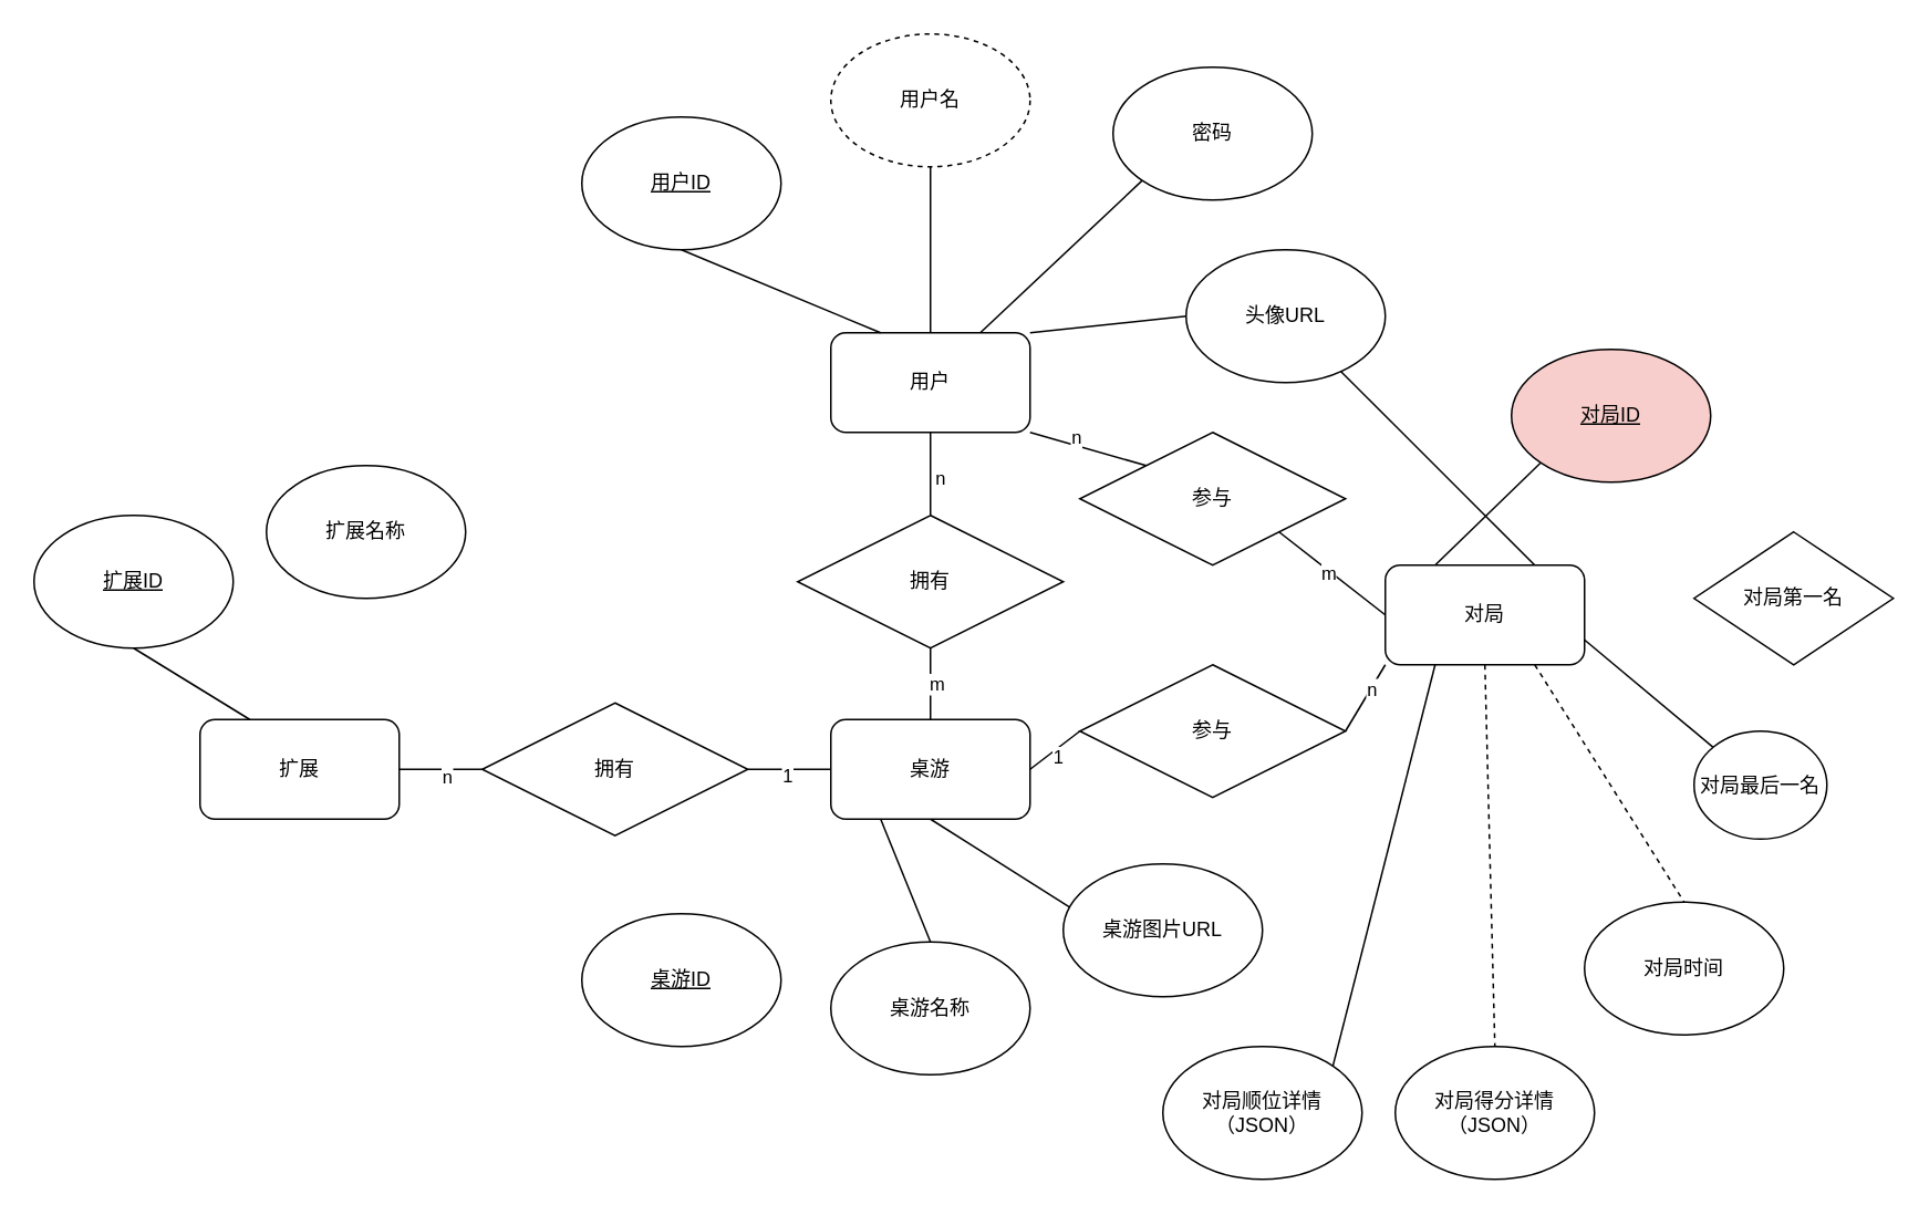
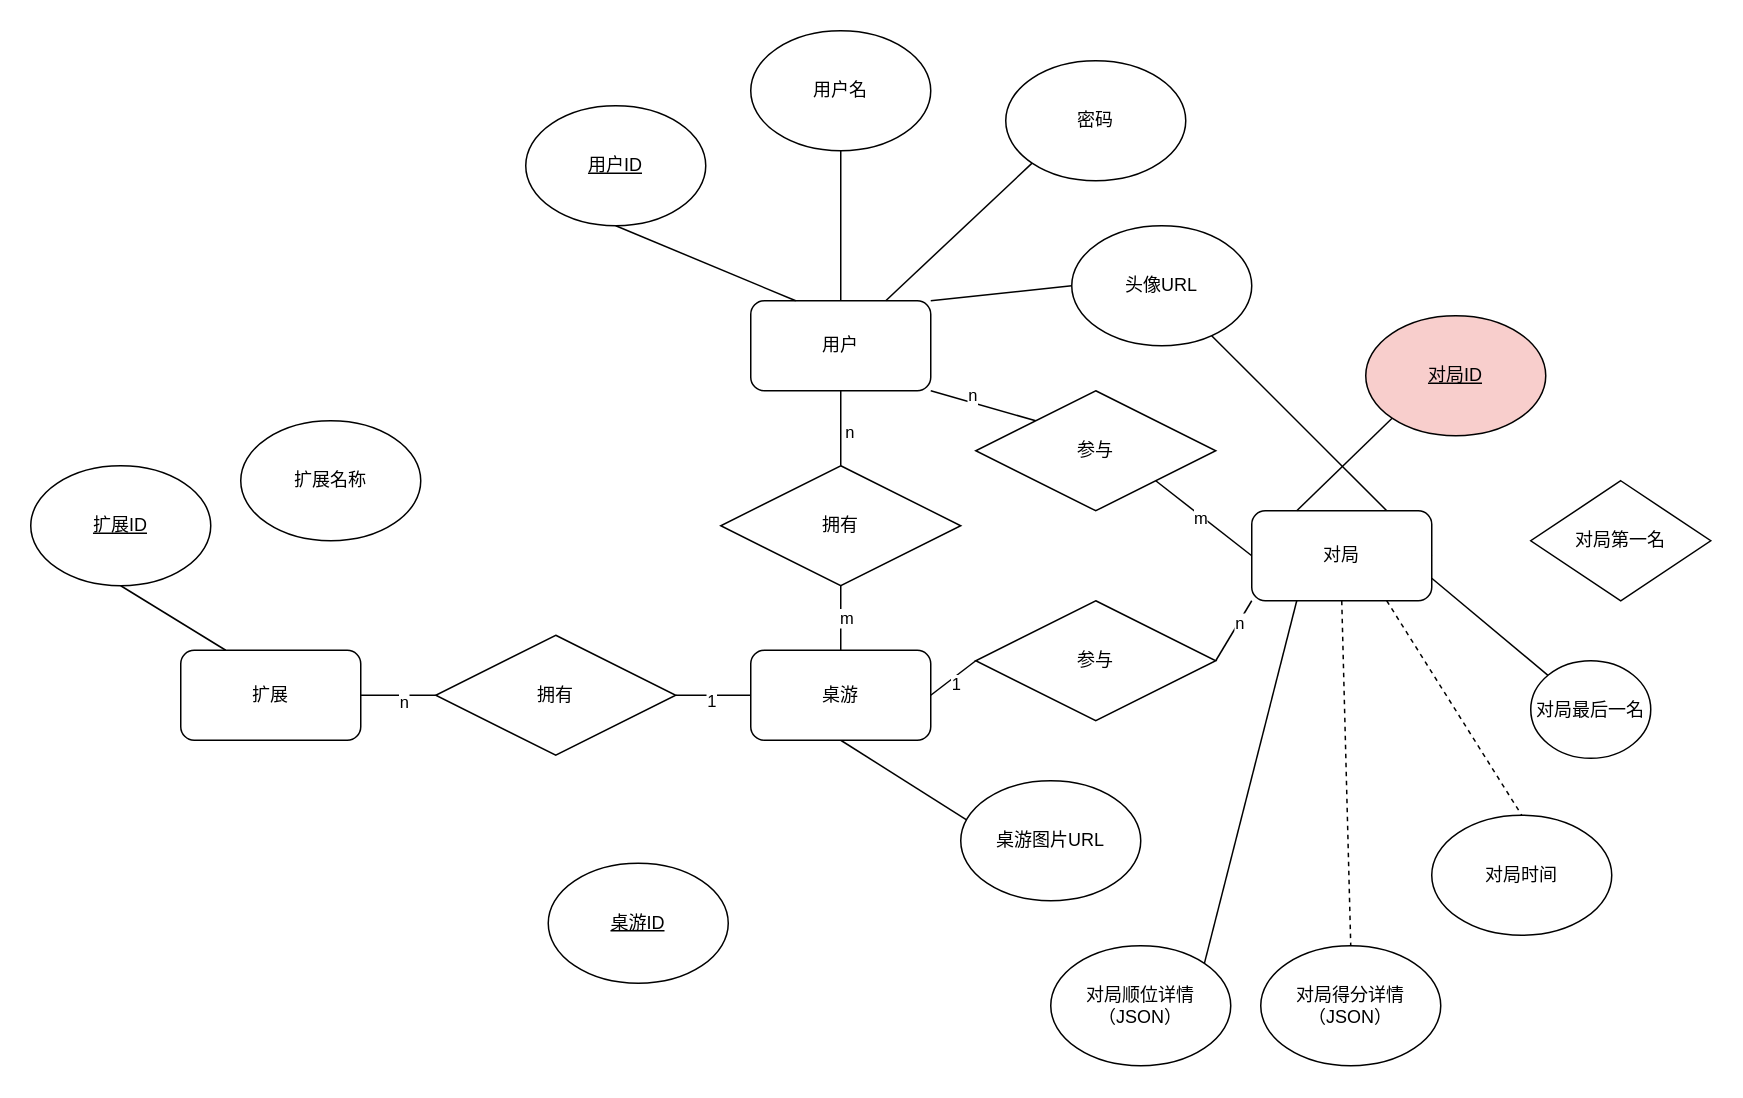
  <mxCell id="0" />
  <mxCell id="1" parent="0" />
  <mxCell id="2" style="edgeStyle=none;html=1;exitX=0.5;exitY=1;exitDx=0;exitDy=0;entryX=0.5;entryY=0;entryDx=0;entryDy=0;endArrow=none;endFill=0;" parent="1" source="6" target="25" edge="1"><mxGeometry relative="1" as="geometry" /></mxCell>
  <mxCell id="3" value="n" style="edgeLabel;html=1;align=center;verticalAlign=middle;resizable=0;points=[];" parent="2" vertex="1" connectable="0"><mxGeometry x="0.067" y="5" relative="1" as="geometry"><mxPoint as="offset" /></mxGeometry></mxCell>
  <mxCell id="4" style="edgeStyle=none;html=1;exitX=1;exitY=1;exitDx=0;exitDy=0;entryX=0;entryY=0;entryDx=0;entryDy=0;endArrow=none;endFill=0;" parent="1" source="6" target="33" edge="1"><mxGeometry relative="1" as="geometry" /></mxCell>
  <mxCell id="5" value="n" style="edgeLabel;html=1;align=center;verticalAlign=middle;resizable=0;points=[];" parent="4" vertex="1" connectable="0"><mxGeometry x="-0.245" y="5" relative="1" as="geometry"><mxPoint as="offset" /></mxGeometry></mxCell>
  <mxCell id="6" value="用户" style="rounded=1;whiteSpace=wrap;html=1;" parent="1" vertex="1"><mxGeometry x="500" y="200" width="120" height="60" as="geometry" /></mxCell>
  <mxCell id="7" style="edgeStyle=none;html=1;exitX=0.5;exitY=1;exitDx=0;exitDy=0;entryX=0.25;entryY=0;entryDx=0;entryDy=0;endArrow=none;endFill=0;" parent="1" source="8" target="6" edge="1"><mxGeometry relative="1" as="geometry" /></mxCell>
  <mxCell id="8" value="&lt;u&gt;用户ID&lt;/u&gt;" style="ellipse;whiteSpace=wrap;html=1;" parent="1" vertex="1"><mxGeometry x="350" y="70" width="120" height="80" as="geometry" /></mxCell>
  <mxCell id="9" style="edgeStyle=none;html=1;exitX=0.5;exitY=1;exitDx=0;exitDy=0;entryX=0.5;entryY=0;entryDx=0;entryDy=0;endArrow=none;endFill=0;" parent="1" source="10" target="6" edge="1"><mxGeometry relative="1" as="geometry" /></mxCell>
- <mxCell id="10" value="用户名" style="ellipse;whiteSpace=wrap;html=1;dashed=1;" parent="1" vertex="1"><mxGeometry x="500" y="20" width="120" height="80" as="geometry" /></mxCell>
+ <mxCell id="10" value="用户名" style="ellipse;whiteSpace=wrap;html=1;" parent="1" vertex="1"><mxGeometry x="500" y="20" width="120" height="80" as="geometry" /></mxCell>
  <mxCell id="11" style="edgeStyle=none;html=1;exitX=0;exitY=1;exitDx=0;exitDy=0;entryX=0.75;entryY=0;entryDx=0;entryDy=0;endArrow=none;endFill=0;" parent="1" source="12" target="6" edge="1"><mxGeometry relative="1" as="geometry" /></mxCell>
  <mxCell id="12" value="密码" style="ellipse;whiteSpace=wrap;html=1;" parent="1" vertex="1"><mxGeometry x="670" y="40" width="120" height="80" as="geometry" /></mxCell>
  <mxCell id="13" style="edgeStyle=none;html=1;exitX=0;exitY=0.5;exitDx=0;exitDy=0;entryX=1;entryY=0;entryDx=0;entryDy=0;endArrow=none;endFill=0;" parent="1" source="14" target="6" edge="1"><mxGeometry relative="1" as="geometry" /></mxCell>
  <mxCell id="14" value="头像URL" style="ellipse;whiteSpace=wrap;html=1;" parent="1" vertex="1"><mxGeometry x="714" y="150" width="120" height="80" as="geometry" /></mxCell>
- <mxCell id="15" style="edgeStyle=none;html=1;exitX=0.25;exitY=1;exitDx=0;exitDy=0;entryX=0.5;entryY=0;entryDx=0;entryDy=0;endArrow=none;endFill=0;" parent="1" source="19" target="21" edge="1"><mxGeometry relative="1" as="geometry" /></mxCell>
  <mxCell id="16" style="edgeStyle=none;html=1;exitX=0.5;exitY=1;exitDx=0;exitDy=0;entryX=0;entryY=0;entryDx=0;entryDy=0;endArrow=none;endFill=0;" parent="1" source="19" edge="1"><mxGeometry relative="1" as="geometry"><mxPoint x="657.574" y="554.716" as="targetPoint" /></mxGeometry></mxCell>
  <mxCell id="17" style="edgeStyle=none;html=1;exitX=0;exitY=0.5;exitDx=0;exitDy=0;entryX=1;entryY=0.5;entryDx=0;entryDy=0;endArrow=none;endFill=0;" edge="1" parent="1" source="19" target="48"><mxGeometry relative="1" as="geometry" /></mxCell>
  <mxCell id="18" value="1" style="edgeLabel;html=1;align=center;verticalAlign=middle;resizable=0;points=[];" vertex="1" connectable="0" parent="17"><mxGeometry x="0.076" y="3" relative="1" as="geometry"><mxPoint as="offset" /></mxGeometry></mxCell>
  <mxCell id="19" value="桌游" style="rounded=1;whiteSpace=wrap;html=1;" parent="1" vertex="1"><mxGeometry x="500" y="433" width="120" height="60" as="geometry" /></mxCell>
- <mxCell id="20" value="&lt;u&gt;桌游ID&lt;/u&gt;" style="ellipse;whiteSpace=wrap;html=1;" parent="1" vertex="1"><mxGeometry x="350" y="550" width="120" height="80" as="geometry" /></mxCell>
- <mxCell id="21" value="桌游名称" style="ellipse;whiteSpace=wrap;html=1;" parent="1" vertex="1"><mxGeometry x="500" y="567" width="120" height="80" as="geometry" /></mxCell>
+ <mxCell id="20" value="&lt;u&gt;桌游ID&lt;/u&gt;" style="ellipse;whiteSpace=wrap;html=1;" parent="1" vertex="1"><mxGeometry x="365" y="575" width="120" height="80" as="geometry" /></mxCell>
  <mxCell id="22" value="桌游图片URL" style="ellipse;whiteSpace=wrap;html=1;" parent="1" vertex="1"><mxGeometry x="640" y="520" width="120" height="80" as="geometry" /></mxCell>
  <mxCell id="23" style="edgeStyle=none;html=1;exitX=0.5;exitY=1;exitDx=0;exitDy=0;entryX=0.5;entryY=0;entryDx=0;entryDy=0;endArrow=none;endFill=0;" parent="1" source="25" target="19" edge="1"><mxGeometry relative="1" as="geometry" /></mxCell>
  <mxCell id="24" value="m" style="edgeLabel;html=1;align=center;verticalAlign=middle;resizable=0;points=[];" parent="23" vertex="1" connectable="0"><mxGeometry x="-0.025" y="3" relative="1" as="geometry"><mxPoint as="offset" /></mxGeometry></mxCell>
  <mxCell id="25" value="拥有" style="rhombus;whiteSpace=wrap;html=1;" parent="1" vertex="1"><mxGeometry x="480" y="310" width="160" height="80" as="geometry" /></mxCell>
  <mxCell id="26" style="edgeStyle=none;html=1;exitX=1;exitY=0.5;exitDx=0;exitDy=0;endArrow=none;endFill=0;" parent="1" source="30" target="14" edge="1"><mxGeometry relative="1" as="geometry" /></mxCell>
  <mxCell id="27" style="edgeStyle=none;html=1;exitX=1;exitY=0.75;exitDx=0;exitDy=0;entryX=0;entryY=0;entryDx=0;entryDy=0;endArrow=none;endFill=0;" parent="1" source="30" target="37" edge="1"><mxGeometry relative="1" as="geometry" /></mxCell>
  <mxCell id="28" style="edgeStyle=none;html=1;exitX=0.75;exitY=1;exitDx=0;exitDy=0;entryX=0.5;entryY=0;entryDx=0;entryDy=0;endArrow=none;endFill=0;dashed=1;" parent="1" source="30" target="38" edge="1"><mxGeometry relative="1" as="geometry" /></mxCell>
  <mxCell id="29" style="edgeStyle=none;html=1;exitX=0.5;exitY=1;exitDx=0;exitDy=0;entryX=0.5;entryY=0;entryDx=0;entryDy=0;endArrow=none;endFill=0;dashed=1;" parent="1" source="30" target="39" edge="1"><mxGeometry relative="1" as="geometry" /></mxCell>
  <mxCell id="30" value="对局" style="rounded=1;whiteSpace=wrap;html=1;" parent="1" vertex="1"><mxGeometry x="834" y="340" width="120" height="60" as="geometry" /></mxCell>
  <mxCell id="31" style="edgeStyle=none;html=1;exitX=1;exitY=1;exitDx=0;exitDy=0;entryX=0;entryY=0.5;entryDx=0;entryDy=0;endArrow=none;endFill=0;" parent="1" source="33" target="30" edge="1"><mxGeometry relative="1" as="geometry" /></mxCell>
  <mxCell id="32" value="m" style="edgeLabel;html=1;align=center;verticalAlign=middle;resizable=0;points=[];" parent="31" vertex="1" connectable="0"><mxGeometry x="-0.066" y="-1" relative="1" as="geometry"><mxPoint as="offset" /></mxGeometry></mxCell>
  <mxCell id="33" value="参与" style="rhombus;whiteSpace=wrap;html=1;" parent="1" vertex="1"><mxGeometry x="650" y="260" width="160" height="80" as="geometry" /></mxCell>
  <mxCell id="34" style="edgeStyle=none;html=1;exitX=0;exitY=1;exitDx=0;exitDy=0;entryX=0.25;entryY=0;entryDx=0;entryDy=0;endArrow=none;endFill=0;" parent="1" source="35" target="30" edge="1"><mxGeometry relative="1" as="geometry" /></mxCell>
  <mxCell id="35" value="&lt;u&gt;对局ID&lt;/u&gt;" style="ellipse;whiteSpace=wrap;html=1;fillColor=#f8cecc;" parent="1" vertex="1"><mxGeometry x="910" y="210" width="120" height="80" as="geometry" /></mxCell>
  <mxCell id="36" value="对局第一名" style="rhombus;whiteSpace=wrap;html=1;" parent="1" vertex="1"><mxGeometry x="1020" y="320" width="120" height="80" as="geometry" /></mxCell>
  <mxCell id="37" value="对局最后一名" style="ellipse;whiteSpace=wrap;html=1;" parent="1" vertex="1"><mxGeometry x="1020" y="440" width="80" height="65" as="geometry" /></mxCell>
  <mxCell id="38" value="对局时间" style="ellipse;whiteSpace=wrap;html=1;" parent="1" vertex="1"><mxGeometry x="954" y="543" width="120" height="80" as="geometry" /></mxCell>
  <mxCell id="39" value="对局得分详情&lt;br&gt;（JSON）" style="ellipse;whiteSpace=wrap;html=1;" parent="1" vertex="1"><mxGeometry x="840" y="630" width="120" height="80" as="geometry" /></mxCell>
  <mxCell id="40" style="edgeStyle=none;html=1;exitX=0;exitY=0.5;exitDx=0;exitDy=0;entryX=1;entryY=0.5;entryDx=0;entryDy=0;endArrow=none;endFill=0;" parent="1" source="44" target="19" edge="1"><mxGeometry relative="1" as="geometry" /></mxCell>
  <mxCell id="41" value="1" style="edgeLabel;html=1;align=center;verticalAlign=middle;resizable=0;points=[];" parent="40" vertex="1" connectable="0"><mxGeometry x="0.04" y="4" relative="1" as="geometry"><mxPoint as="offset" /></mxGeometry></mxCell>
  <mxCell id="42" style="edgeStyle=none;html=1;exitX=1;exitY=0.5;exitDx=0;exitDy=0;entryX=0;entryY=1;entryDx=0;entryDy=0;endArrow=none;endFill=0;" parent="1" source="44" target="30" edge="1"><mxGeometry relative="1" as="geometry" /></mxCell>
  <mxCell id="43" value="n" style="edgeLabel;html=1;align=center;verticalAlign=middle;resizable=0;points=[];" parent="42" vertex="1" connectable="0"><mxGeometry x="0.305" relative="1" as="geometry"><mxPoint as="offset" /></mxGeometry></mxCell>
  <mxCell id="44" value="参与" style="rhombus;whiteSpace=wrap;html=1;" parent="1" vertex="1"><mxGeometry x="650" y="400" width="160" height="80" as="geometry" /></mxCell>
  <mxCell id="45" value="扩展" style="rounded=1;whiteSpace=wrap;html=1;" vertex="1" parent="1"><mxGeometry x="120" y="433" width="120" height="60" as="geometry" /></mxCell>
  <mxCell id="46" style="edgeStyle=none;html=1;exitX=0;exitY=0.5;exitDx=0;exitDy=0;entryX=1;entryY=0.5;entryDx=0;entryDy=0;endArrow=none;endFill=0;" edge="1" parent="1" source="48" target="45"><mxGeometry relative="1" as="geometry" /></mxCell>
  <mxCell id="47" value="n" style="edgeLabel;html=1;align=center;verticalAlign=middle;resizable=0;points=[];" vertex="1" connectable="0" parent="46"><mxGeometry x="-0.111" y="4" relative="1" as="geometry"><mxPoint as="offset" /></mxGeometry></mxCell>
  <mxCell id="48" value="拥有" style="rhombus;whiteSpace=wrap;html=1;" vertex="1" parent="1"><mxGeometry x="290" y="423" width="160" height="80" as="geometry" /></mxCell>
  <mxCell id="49" style="edgeStyle=none;html=1;exitX=0.5;exitY=1;exitDx=0;exitDy=0;entryX=0.25;entryY=0;entryDx=0;entryDy=0;endArrow=none;endFill=0;" edge="1" parent="1" source="50" target="45"><mxGeometry relative="1" as="geometry" /></mxCell>
  <mxCell id="50" value="&lt;u&gt;扩展ID&lt;/u&gt;" style="ellipse;whiteSpace=wrap;html=1;" vertex="1" parent="1"><mxGeometry x="20" y="310" width="120" height="80" as="geometry" /></mxCell>
  <mxCell id="51" value="扩展名称" style="ellipse;whiteSpace=wrap;html=1;" vertex="1" parent="1"><mxGeometry x="160" y="280" width="120" height="80" as="geometry" /></mxCell>
  <mxCell id="52" style="edgeStyle=none;html=1;exitX=1;exitY=0;exitDx=0;exitDy=0;entryX=0.25;entryY=1;entryDx=0;entryDy=0;endArrow=none;endFill=0;" edge="1" parent="1" source="53" target="30"><mxGeometry relative="1" as="geometry" /></mxCell>
  <mxCell id="53" value="对局顺位详情&lt;br&gt;（JSON）" style="ellipse;whiteSpace=wrap;html=1;" vertex="1" parent="1"><mxGeometry x="700" y="630" width="120" height="80" as="geometry" /></mxCell>
